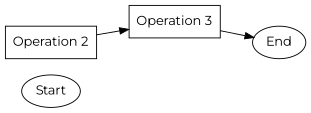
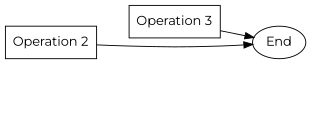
  digraph {
    fontname=Montserrat
    rankdir=LR
    node [fontname=Montserrat shape=ellipse]
    edge [fontname=Montserrat]
-   n1 [label=Start]
    n2 [label="Operation 3" shape=box]
    n3 [label=End]
    n4 [label="Operation 2" shape=box]
    n2 -> n3
-   n4 -> n2
+   n4 -> n3
  }
